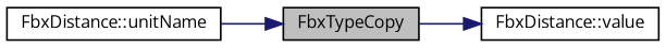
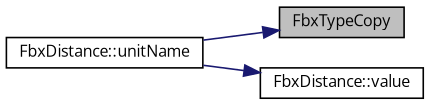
  digraph {
    fontname="Open Sans"
    rankdir=LR
    node [color=black fillcolor=white fontname="Open Sans" fontsize=10 shape=record style=filled]
    edge [color=midnightblue fontname="Open Sans" fontsize=10 labelfontname=Helvetica labelfontsize=10 style=solid]
    n1 [fillcolor=grey75 fontcolor=black height=0.2 label=FbxTypeCopy width=0.4]
    n2 [height=0.2 label="FbxDistance::value" width=0.4]
    n3 [height=0.2 label="FbxDistance::unitName" width=0.4]
-   n1 -> n2
+   n3 -> n2
    n3 -> n1
  }
